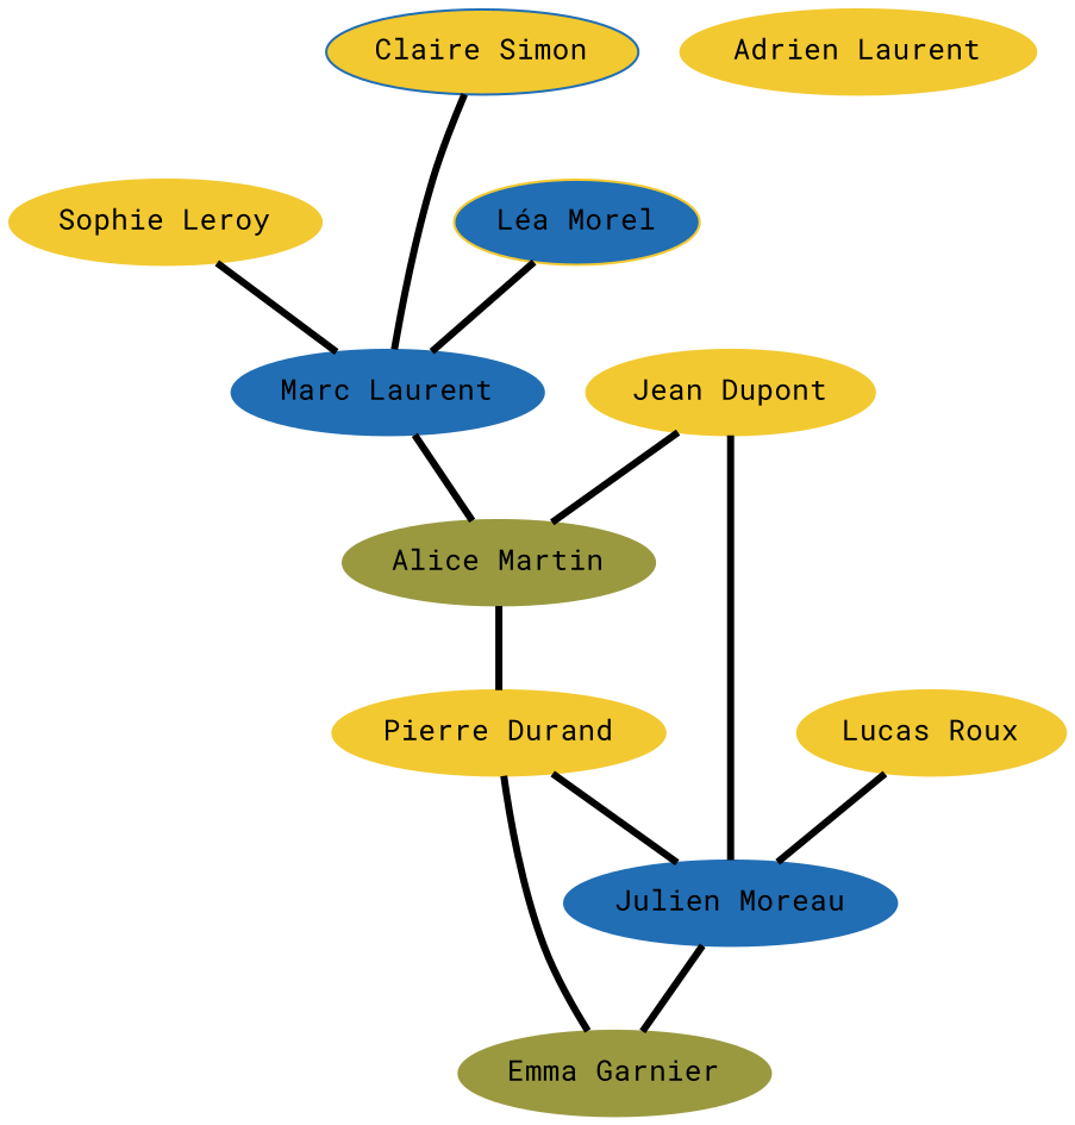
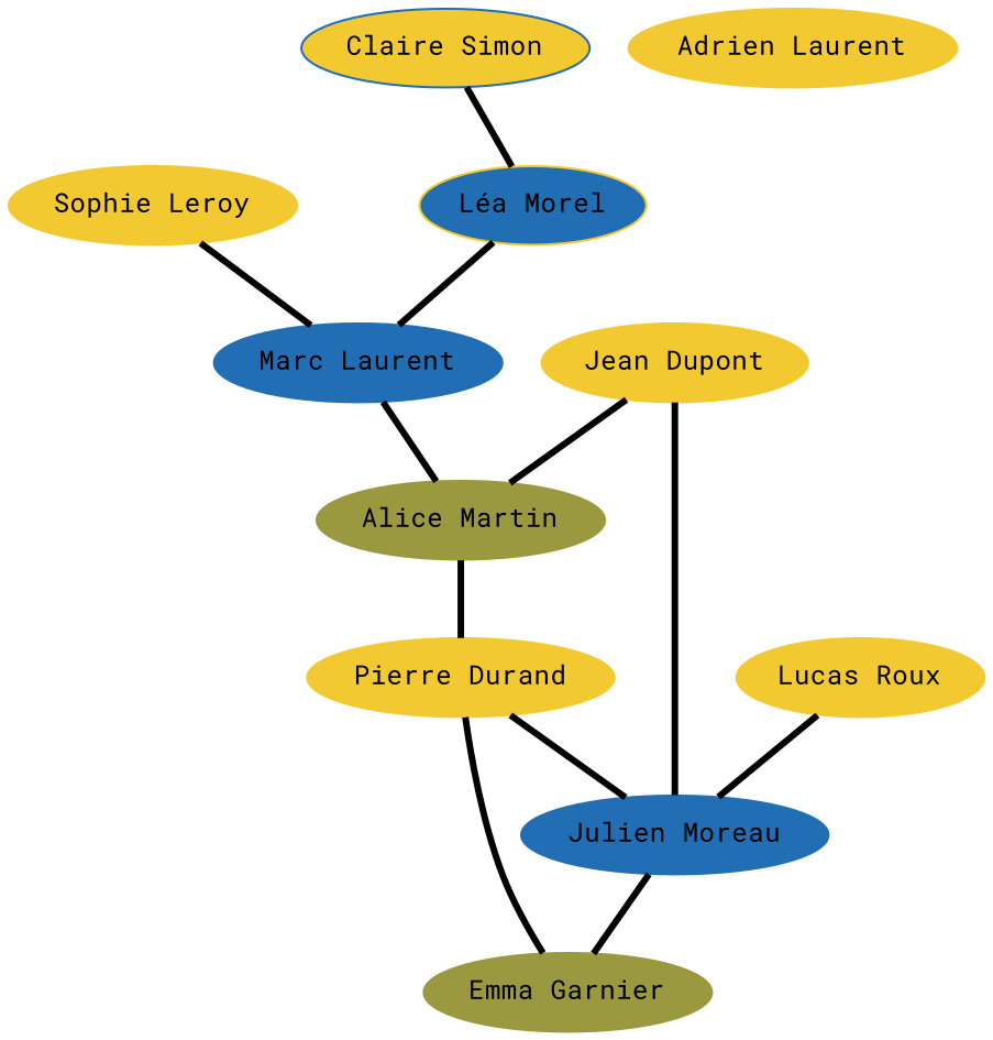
  graph {
    fontname="Roboto Mono"
    node [color="#F2C931" fontname="Roboto Mono" fontsize=12 style=filled]
    edge [color=black fontname="Roboto Mono" penwidth=3 style=bold]
    n1 [label="Jean Dupont"]
    n2 [color="#9A9940" label="Alice Martin"]
    n3 [color="#216EB4" label="Julien Moreau"]
    n4 [label="Pierre Durand"]
    n5 [color="#9A9940" label="Emma Garnier"]
    n6 [label="Sophie Leroy"]
    n7 [color="#216EB4" label="Marc Laurent"]
    n8 [color="#216EB4" fillcolor="#F2C931" label="Claire Simon"]
    n9 [fillcolor="#216EB4" label="Léa Morel"]
    n10 [label="Lucas Roux"]
    n11 [label="Adrien Laurent"]
    n1 -- n2
    n1 -- n3
    n2 -- n4
    n3 -- n5
    n4 -- n3
    n5 -- n4
    n6 -- n7
    n7 -- n2
-   n8 -- n7
+   n8 -- n9
    n9 -- n7
    n10 -- n3
  }
